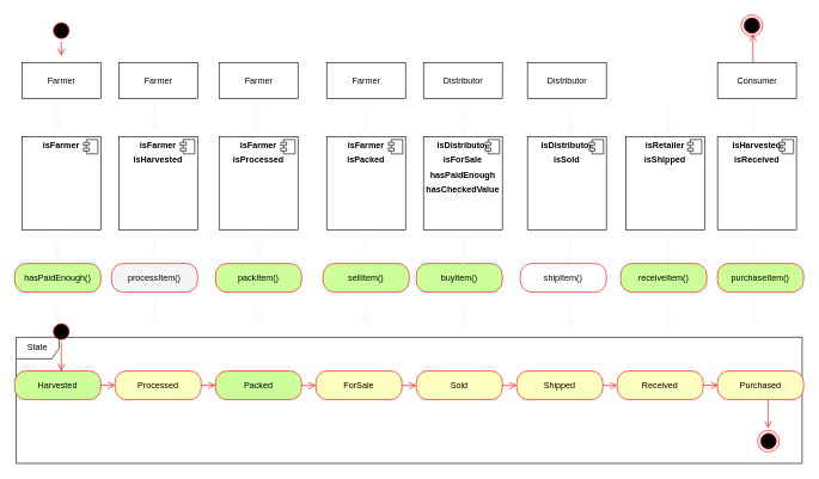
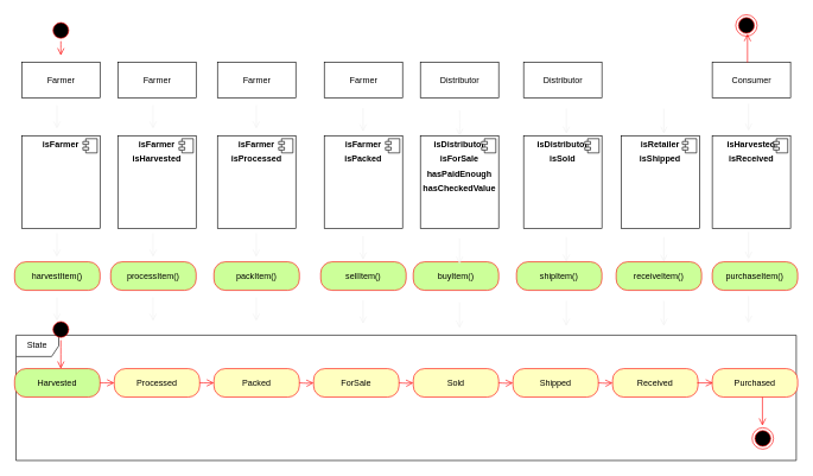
  <mxCell id="0" />
  <mxCell id="1" parent="0" />
  <mxCell id="2" value="State" style="shape=umlFrame;whiteSpace=wrap;html=1;" parent="1" vertex="1"><mxGeometry x="22" y="470" width="1096" height="176" as="geometry" /></mxCell>
  <mxCell id="3" value="Harvested" style="rounded=1;whiteSpace=wrap;html=1;arcSize=40;fontColor=#000000;fillColor=#ccff99;strokeColor=#ff0000;" parent="1" vertex="1"><mxGeometry y="517" width="120" height="40" as="geometry" x="20" /></mxCell>
  <mxCell id="4" value="" style="edgeStyle=orthogonalEdgeStyle;html=1;verticalAlign=bottom;endArrow=open;endSize=8;strokeColor=#ff0000;" parent="1" source="3" edge="1"><mxGeometry relative="1" as="geometry"><mxPoint x="160" y="537" as="targetPoint" /><mxPoint x="140" y="537" as="sourcePoint" /></mxGeometry></mxCell>
  <mxCell id="5" value="Processed" style="rounded=1;whiteSpace=wrap;html=1;arcSize=40;fontColor=#000000;fillColor=#ffffc0;strokeColor=#ff0000;" parent="1" vertex="1"><mxGeometry x="160" y="517" width="120" height="40" as="geometry" /></mxCell>
  <mxCell id="6" value="" style="edgeStyle=orthogonalEdgeStyle;html=1;verticalAlign=bottom;endArrow=open;endSize=8;strokeColor=#ff0000;" parent="1" source="5" edge="1"><mxGeometry relative="1" as="geometry"><mxPoint x="300" y="537" as="targetPoint" /><mxPoint x="280" y="537" as="sourcePoint" /></mxGeometry></mxCell>
- <mxCell id="7" value="Packed" style="rounded=1;whiteSpace=wrap;html=1;arcSize=40;fontColor=#000000;fillColor=#ccff99;strokeColor=#ff0000;" parent="1" vertex="1"><mxGeometry x="300" y="517" width="120" height="40" as="geometry" /></mxCell>
+ <mxCell id="7" value="Packed" style="rounded=1;whiteSpace=wrap;html=1;arcSize=40;fontColor=#000000;fillColor=#ffffc0;strokeColor=#ff0000;" parent="1" vertex="1"><mxGeometry x="300" y="517" width="120" height="40" as="geometry" /></mxCell>
  <mxCell id="8" value="" style="edgeStyle=orthogonalEdgeStyle;html=1;verticalAlign=bottom;endArrow=open;endSize=8;strokeColor=#ff0000;" parent="1" edge="1"><mxGeometry relative="1" as="geometry"><mxPoint x="440" y="537" as="targetPoint" /><mxPoint x="420" y="537" as="sourcePoint" /></mxGeometry></mxCell>
  <mxCell id="9" value="ForSale" style="rounded=1;whiteSpace=wrap;html=1;arcSize=40;fontColor=#000000;fillColor=#ffffc0;strokeColor=#ff0000;" parent="1" vertex="1"><mxGeometry x="440" y="517" width="120" height="40" as="geometry" /></mxCell>
  <mxCell id="10" value="" style="edgeStyle=orthogonalEdgeStyle;html=1;verticalAlign=bottom;endArrow=open;endSize=8;strokeColor=#ff0000;" parent="1" edge="1"><mxGeometry relative="1" as="geometry"><mxPoint x="580" y="537" as="targetPoint" /><mxPoint x="560" y="537" as="sourcePoint" /></mxGeometry></mxCell>
  <mxCell id="11" value="Sold" style="rounded=1;whiteSpace=wrap;html=1;arcSize=40;fontColor=#000000;fillColor=#ffffc0;strokeColor=#ff0000;" parent="1" vertex="1"><mxGeometry x="580" y="517" width="120" height="40" as="geometry" /></mxCell>
  <mxCell id="12" value="" style="edgeStyle=orthogonalEdgeStyle;html=1;verticalAlign=bottom;endArrow=open;endSize=8;strokeColor=#ff0000;" parent="1" edge="1"><mxGeometry relative="1" as="geometry"><mxPoint x="720" y="537" as="targetPoint" /><mxPoint x="700" y="537" as="sourcePoint" /></mxGeometry></mxCell>
  <mxCell id="13" value="Shipped" style="rounded=1;whiteSpace=wrap;html=1;arcSize=40;fontColor=#000000;fillColor=#ffffc0;strokeColor=#ff0000;" parent="1" vertex="1"><mxGeometry x="720" y="517" width="120" height="40" as="geometry" /></mxCell>
  <mxCell id="14" value="" style="edgeStyle=orthogonalEdgeStyle;html=1;verticalAlign=bottom;endArrow=open;endSize=8;strokeColor=#ff0000;" parent="1" edge="1"><mxGeometry relative="1" as="geometry"><mxPoint x="860" y="537" as="targetPoint" /><mxPoint x="840" y="537" as="sourcePoint" /></mxGeometry></mxCell>
  <mxCell id="15" value="Purchased" style="rounded=1;whiteSpace=wrap;html=1;arcSize=40;fontColor=#000000;fillColor=#ffffc0;strokeColor=#ff0000;" parent="1" vertex="1"><mxGeometry x="1000" y="517" width="120" height="40" as="geometry" /></mxCell>
  <mxCell id="16" value="" style="ellipse;html=1;shape=startState;fillColor=#000000;strokeColor=#ff0000;" parent="1" vertex="1"><mxGeometry x="70" y="447" width="30" height="30" as="geometry" /></mxCell>
  <mxCell id="17" value="" style="edgeStyle=orthogonalEdgeStyle;html=1;verticalAlign=bottom;endArrow=open;endSize=8;strokeColor=#ff0000;" parent="1" source="16" edge="1"><mxGeometry relative="1" as="geometry"><mxPoint x="85" y="517" as="targetPoint" /></mxGeometry></mxCell>
  <mxCell id="18" value="" style="ellipse;html=1;shape=endState;fillColor=#000000;strokeColor=#ff0000;" parent="1" vertex="1"><mxGeometry x="1056" y="600" width="30" height="30" as="geometry" /></mxCell>
  <mxCell id="19" value="" style="edgeStyle=orthogonalEdgeStyle;html=1;verticalAlign=bottom;endArrow=open;endSize=8;strokeColor=#ff0000;" parent="1" edge="1"><mxGeometry relative="1" as="geometry"><mxPoint x="1070.5" y="597" as="targetPoint" /><mxPoint x="1070.5" y="557" as="sourcePoint" /></mxGeometry></mxCell>
  <mxCell id="20" value="Farmer" style="html=1;" parent="1" vertex="1"><mxGeometry x="30" y="87" width="110" height="50" as="geometry" /></mxCell>
  <mxCell id="21" value="Farmer" style="html=1;" parent="1" vertex="1"><mxGeometry x="165" y="87" width="110" height="50" as="geometry" /></mxCell>
  <mxCell id="22" value="Farmer" style="html=1;" parent="1" vertex="1"><mxGeometry x="305" y="87" width="110" height="50" as="geometry" /></mxCell>
  <mxCell id="23" value="Farmer" style="html=1;" parent="1" vertex="1"><mxGeometry x="455" y="87" width="110" height="50" as="geometry" /></mxCell>
  <mxCell id="24" value="Distributor" style="html=1;" parent="1" vertex="1"><mxGeometry x="590" y="87" width="110" height="50" as="geometry" /></mxCell>
  <mxCell id="25" value="Distributor" style="html=1;" parent="1" vertex="1"><mxGeometry x="735" y="87" width="110" height="50" as="geometry" /></mxCell>
  <mxCell id="26" value="Consumer" style="html=1;" parent="1" vertex="1"><mxGeometry x="1000" y="87" width="110" height="50" as="geometry" /></mxCell>
  <mxCell id="27" value="" style="ellipse;html=1;shape=startState;fillColor=#000000;strokeColor=#ff0000;" parent="1" vertex="1"><mxGeometry x="70" y="27" width="30" height="30" as="geometry" /></mxCell>
  <mxCell id="28" value="" style="edgeStyle=orthogonalEdgeStyle;html=1;verticalAlign=bottom;endArrow=open;endSize=8;strokeColor=#ff0000;" parent="1" source="27" edge="1"><mxGeometry relative="1" as="geometry"><mxPoint x="85" y="77" as="targetPoint" /></mxGeometry></mxCell>
  <mxCell id="29" value="" style="ellipse;html=1;shape=endState;fillColor=#000000;strokeColor=#ff0000;" parent="1" vertex="1"><mxGeometry x="1033" y="20" width="30" height="30" as="geometry" /></mxCell>
  <mxCell id="30" value="" style="edgeStyle=orthogonalEdgeStyle;html=1;verticalAlign=bottom;endArrow=open;endSize=8;strokeColor=#ff0000;" parent="1" edge="1"><mxGeometry relative="1" as="geometry"><mxPoint x="1049.5" y="47" as="targetPoint" /><mxPoint x="1049.5" y="87" as="sourcePoint" /></mxGeometry></mxCell>
  <mxCell id="31" value="&lt;p style=&quot;margin: 0px ; margin-top: 6px ; text-align: center&quot;&gt;&lt;b&gt;isFarmer&lt;/b&gt;&lt;/p&gt;&lt;p style=&quot;margin: 0px ; margin-top: 6px ; text-align: center&quot;&gt;&lt;b&gt;&lt;br&gt;&lt;/b&gt;&lt;/p&gt;" style="align=left;overflow=fill;html=1;dropTarget=0;" parent="1" vertex="1"><mxGeometry x="30" y="190" width="110" height="130" as="geometry" /></mxCell>
  <mxCell id="32" value="" style="shape=component;jettyWidth=8;jettyHeight=4;" parent="31" vertex="1"><mxGeometry x="1" width="20" height="20" relative="1" as="geometry"><mxPoint x="-24" y="4" as="offset" /></mxGeometry></mxCell>
- <mxCell id="33" value="hasPaidEnough()" style="rounded=1;whiteSpace=wrap;html=1;arcSize=40;fontColor=#000000;fillColor=#CCFF99;strokeColor=#ff0000;" parent="1" vertex="1"><mxGeometry y="367" width="120" height="40" as="geometry" x="20" /></mxCell>
- <mxCell id="34" value="processItem()" style="rounded=1;whiteSpace=wrap;html=1;arcSize=40;fontColor=#000000;fillColor=#f5f5f5;strokeColor=#ff0000;" parent="1" vertex="1"><mxGeometry x="155" y="367" width="120" height="40" as="geometry" /></mxCell>
+ <mxCell id="33" value="harvestItem()" style="rounded=1;whiteSpace=wrap;html=1;arcSize=40;fontColor=#000000;fillColor=#CCFF99;strokeColor=#ff0000;" parent="1" vertex="1"><mxGeometry y="367" width="120" height="40" as="geometry" x="20" /></mxCell>
+ <mxCell id="34" value="processItem()" style="rounded=1;whiteSpace=wrap;html=1;arcSize=40;fontColor=#000000;fillColor=#CCFF99;strokeColor=#ff0000;" parent="1" vertex="1"><mxGeometry x="155" y="367" width="120" height="40" as="geometry" /></mxCell>
  <mxCell id="35" value="packItem()" style="rounded=1;whiteSpace=wrap;html=1;arcSize=40;fontColor=#000000;fillColor=#CCFF99;strokeColor=#ff0000;" parent="1" vertex="1"><mxGeometry x="300" y="367" width="120" height="40" as="geometry" /></mxCell>
  <mxCell id="36" value="sellItem()" style="rounded=1;whiteSpace=wrap;html=1;arcSize=40;fontColor=#000000;fillColor=#CCFF99;strokeColor=#ff0000;" parent="1" vertex="1"><mxGeometry x="450" y="367" width="120" height="40" as="geometry" /></mxCell>
  <mxCell id="37" value="buyItem()" style="rounded=1;whiteSpace=wrap;html=1;arcSize=40;fontColor=#000000;fillColor=#CCFF99;strokeColor=#ff0000;" parent="1" vertex="1"><mxGeometry x="580" y="367" width="120" height="40" as="geometry" /></mxCell>
- <mxCell id="38" value="shipItem()" style="rounded=1;whiteSpace=wrap;html=1;arcSize=40;fontColor=#000000;fillColor=#ffffff;strokeColor=#ff0000;" parent="1" vertex="1"><mxGeometry x="725" y="367" width="120" height="40" as="geometry" /></mxCell>
+ <mxCell id="38" value="shipItem()" style="rounded=1;whiteSpace=wrap;html=1;arcSize=40;fontColor=#000000;fillColor=#CCFF99;strokeColor=#ff0000;" parent="1" vertex="1"><mxGeometry x="725" y="367" width="120" height="40" as="geometry" /></mxCell>
  <mxCell id="39" value="receiveItem()" style="rounded=1;whiteSpace=wrap;html=1;arcSize=40;fontColor=#000000;fillColor=#CCFF99;strokeColor=#ff0000;" parent="1" vertex="1"><mxGeometry x="865" y="367" width="120" height="40" as="geometry" /></mxCell>
  <mxCell id="40" value="&lt;p style=&quot;margin: 0px ; margin-top: 6px ; text-align: center&quot;&gt;&lt;b&gt;isFarmer&lt;/b&gt;&lt;/p&gt;&lt;p style=&quot;margin: 0px ; margin-top: 6px ; text-align: center&quot;&gt;&lt;b&gt;isHarvested&lt;/b&gt;&lt;br&gt;&lt;/p&gt;" style="align=left;overflow=fill;html=1;dropTarget=0;" parent="1" vertex="1"><mxGeometry x="165" y="190" width="110" height="130" as="geometry" /></mxCell>
  <mxCell id="41" value="" style="shape=component;jettyWidth=8;jettyHeight=4;" parent="40" vertex="1"><mxGeometry x="1" width="20" height="20" relative="1" as="geometry"><mxPoint x="-24" y="4" as="offset" /></mxGeometry></mxCell>
  <mxCell id="42" value="&lt;p style=&quot;margin: 0px ; margin-top: 6px ; text-align: center&quot;&gt;&lt;b&gt;isFarmer&lt;/b&gt;&lt;/p&gt;&lt;p style=&quot;margin: 0px ; margin-top: 6px ; text-align: center&quot;&gt;&lt;b&gt;isProcessed&lt;/b&gt;&lt;br&gt;&lt;/p&gt;" style="align=left;overflow=fill;html=1;dropTarget=0;" parent="1" vertex="1"><mxGeometry x="305" y="190" width="110" height="130" as="geometry" /></mxCell>
  <mxCell id="43" value="" style="shape=component;jettyWidth=8;jettyHeight=4;" parent="42" vertex="1"><mxGeometry x="1" width="20" height="20" relative="1" as="geometry"><mxPoint x="-24" y="4" as="offset" /></mxGeometry></mxCell>
  <mxCell id="44" value="&lt;p style=&quot;margin: 0px ; margin-top: 6px ; text-align: center&quot;&gt;&lt;b&gt;isFarmer&lt;/b&gt;&lt;/p&gt;&lt;p style=&quot;margin: 0px ; margin-top: 6px ; text-align: center&quot;&gt;&lt;b&gt;isPacked&lt;/b&gt;&lt;/p&gt;&lt;p style=&quot;margin: 0px ; margin-top: 6px ; text-align: center&quot;&gt;&lt;b&gt;&lt;br&gt;&lt;/b&gt;&lt;/p&gt;" style="align=left;overflow=fill;html=1;dropTarget=0;" parent="1" vertex="1"><mxGeometry x="455" y="190" width="110" height="130" as="geometry" /></mxCell>
  <mxCell id="45" value="" style="shape=component;jettyWidth=8;jettyHeight=4;" parent="44" vertex="1"><mxGeometry x="1" width="20" height="20" relative="1" as="geometry"><mxPoint x="-24" y="4" as="offset" /></mxGeometry></mxCell>
  <mxCell id="46" value="&lt;p style=&quot;margin: 0px ; margin-top: 6px ; text-align: center&quot;&gt;&lt;b&gt;isDistributor&lt;/b&gt;&lt;/p&gt;&lt;p style=&quot;margin: 0px ; margin-top: 6px ; text-align: center&quot;&gt;&lt;b&gt;isForSale&lt;/b&gt;&lt;/p&gt;&lt;p style=&quot;margin: 0px ; margin-top: 6px ; text-align: center&quot;&gt;&lt;b&gt;hasPaidEnough&lt;/b&gt;&lt;/p&gt;&lt;p style=&quot;margin: 0px ; margin-top: 6px ; text-align: center&quot;&gt;&lt;b&gt;hasCheckedValue&lt;/b&gt;&lt;/p&gt;" style="align=left;overflow=fill;html=1;dropTarget=0;" parent="1" vertex="1"><mxGeometry x="590" y="190" width="110" height="130" as="geometry" /></mxCell>
  <mxCell id="47" value="" style="shape=component;jettyWidth=8;jettyHeight=4;" parent="46" vertex="1"><mxGeometry x="1" width="20" height="20" relative="1" as="geometry"><mxPoint x="-24" y="4" as="offset" /></mxGeometry></mxCell>
  <mxCell id="48" value="&lt;p style=&quot;margin: 0px ; margin-top: 6px ; text-align: center&quot;&gt;&lt;b&gt;isDistributor&lt;/b&gt;&lt;/p&gt;&lt;p style=&quot;margin: 0px ; margin-top: 6px ; text-align: center&quot;&gt;&lt;b&gt;isSold&lt;/b&gt;&lt;/p&gt;" style="align=left;overflow=fill;html=1;dropTarget=0;" parent="1" vertex="1"><mxGeometry x="735" y="190" width="110" height="130" as="geometry" /></mxCell>
  <mxCell id="49" value="" style="shape=component;jettyWidth=8;jettyHeight=4;" parent="48" vertex="1"><mxGeometry x="1" width="20" height="20" relative="1" as="geometry"><mxPoint x="-24" y="4" as="offset" /></mxGeometry></mxCell>
  <mxCell id="50" value="&lt;p style=&quot;margin: 0px ; margin-top: 6px ; text-align: center&quot;&gt;&lt;b&gt;isHarvested&lt;/b&gt;&lt;/p&gt;&lt;p style=&quot;margin: 0px ; margin-top: 6px ; text-align: center&quot;&gt;&lt;b&gt;isReceived&lt;/b&gt;&lt;/p&gt;" style="align=left;overflow=fill;html=1;dropTarget=0;" parent="1" vertex="1"><mxGeometry x="1000" y="190" width="110" height="130" as="geometry" /></mxCell>
  <mxCell id="51" value="" style="shape=component;jettyWidth=8;jettyHeight=4;" parent="50" vertex="1"><mxGeometry x="1" width="20" height="20" relative="1" as="geometry"><mxPoint x="-24" y="4" as="offset" /></mxGeometry></mxCell>
  <mxCell id="52" value="" style="edgeStyle=orthogonalEdgeStyle;html=1;verticalAlign=bottom;endArrow=open;endSize=8;strokeColor=#F0F0F0;" parent="1" edge="1"><mxGeometry relative="1" as="geometry"><mxPoint x="79.5" y="180" as="targetPoint" /><mxPoint x="79.5" y="147" as="sourcePoint" /></mxGeometry></mxCell>
  <mxCell id="53" value="" style="edgeStyle=orthogonalEdgeStyle;html=1;verticalAlign=bottom;endArrow=open;endSize=8;strokeColor=#F0F0F0;" parent="1" edge="1"><mxGeometry relative="1" as="geometry"><mxPoint x="214.5" y="180" as="targetPoint" /><mxPoint x="214.5" y="147" as="sourcePoint" /></mxGeometry></mxCell>
  <mxCell id="54" value="" style="edgeStyle=orthogonalEdgeStyle;html=1;verticalAlign=bottom;endArrow=open;endSize=8;strokeColor=#F0F0F0;" parent="1" edge="1"><mxGeometry relative="1" as="geometry"><mxPoint x="359.5" y="180" as="targetPoint" /><mxPoint x="359.5" y="147" as="sourcePoint" /></mxGeometry></mxCell>
  <mxCell id="55" value="" style="edgeStyle=orthogonalEdgeStyle;html=1;verticalAlign=bottom;endArrow=open;endSize=8;strokeColor=#F0F0F0;" parent="1" edge="1"><mxGeometry relative="1" as="geometry"><mxPoint x="509.5" y="184" as="targetPoint" /><mxPoint x="509.5" y="151" as="sourcePoint" /></mxGeometry></mxCell>
  <mxCell id="56" value="" style="edgeStyle=orthogonalEdgeStyle;html=1;verticalAlign=bottom;endArrow=open;endSize=8;strokeColor=#F0F0F0;entryX=0.5;entryY=0;entryDx=0;entryDy=0;" parent="1" target="46" edge="1"><mxGeometry relative="1" as="geometry"><mxPoint x="519.5" y="194" as="targetPoint" /><mxPoint x="645" y="154" as="sourcePoint" /></mxGeometry></mxCell>
  <mxCell id="57" value="" style="edgeStyle=orthogonalEdgeStyle;html=1;verticalAlign=bottom;endArrow=open;endSize=8;strokeColor=#F0F0F0;" parent="1" edge="1"><mxGeometry relative="1" as="geometry"><mxPoint x="795" y="187" as="targetPoint" /><mxPoint x="795" y="152" as="sourcePoint" /></mxGeometry></mxCell>
  <mxCell id="58" value="" style="edgeStyle=orthogonalEdgeStyle;html=1;verticalAlign=bottom;endArrow=open;endSize=8;strokeColor=#F0F0F0;" parent="1" edge="1"><mxGeometry relative="1" as="geometry"><mxPoint x="1051" y="183" as="targetPoint" /><mxPoint x="1051" y="145" as="sourcePoint" /></mxGeometry></mxCell>
  <mxCell id="59" value="Received" style="rounded=1;whiteSpace=wrap;html=1;arcSize=40;fontColor=#000000;fillColor=#ffffc0;strokeColor=#ff0000;" parent="1" vertex="1"><mxGeometry x="860" y="517" width="120" height="40" as="geometry" /></mxCell>
  <mxCell id="60" value="" style="edgeStyle=orthogonalEdgeStyle;html=1;verticalAlign=bottom;endArrow=open;endSize=8;strokeColor=#ff0000;" parent="1" edge="1"><mxGeometry relative="1" as="geometry"><mxPoint x="1001" y="537" as="targetPoint" /><mxPoint x="979" y="537" as="sourcePoint" /></mxGeometry></mxCell>
  <mxCell id="61" value="purchaseItem()" style="rounded=1;whiteSpace=wrap;html=1;arcSize=40;fontColor=#000000;fillColor=#CCFF99;strokeColor=#ff0000;" parent="1" vertex="1"><mxGeometry x="1000" y="367" width="120" height="40" as="geometry" /></mxCell>
  <mxCell id="62" value="&lt;p style=&quot;margin: 0px ; margin-top: 6px ; text-align: center&quot;&gt;&lt;b&gt;isRetailer&lt;/b&gt;&lt;/p&gt;&lt;p style=&quot;margin: 0px ; margin-top: 6px ; text-align: center&quot;&gt;&lt;b&gt;isShipped&lt;/b&gt;&lt;/p&gt;&lt;p style=&quot;margin: 0px ; margin-top: 6px ; text-align: center&quot;&gt;&lt;b&gt;&lt;br&gt;&lt;/b&gt;&lt;/p&gt;" style="align=left;overflow=fill;html=1;dropTarget=0;" vertex="1" parent="1"><mxGeometry x="872" y="190" width="110" height="130" as="geometry" /></mxCell>
  <mxCell id="63" value="" style="shape=component;jettyWidth=8;jettyHeight=4;" vertex="1" parent="62"><mxGeometry x="1" width="20" height="20" relative="1" as="geometry"><mxPoint x="-24" y="4" as="offset" /></mxGeometry></mxCell>
  <mxCell id="64" value="" style="edgeStyle=orthogonalEdgeStyle;html=1;verticalAlign=bottom;endArrow=open;endSize=8;strokeColor=#F0F0F0;" edge="1" parent="1"><mxGeometry relative="1" as="geometry"><mxPoint x="932" y="187" as="targetPoint" /><mxPoint x="932" y="152" as="sourcePoint" /></mxGeometry></mxCell>
  <mxCell id="65" value="" style="edgeStyle=orthogonalEdgeStyle;html=1;verticalAlign=bottom;endArrow=open;endSize=8;strokeColor=#F0F0F0;" edge="1" parent="1"><mxGeometry relative="1" as="geometry"><mxPoint x="79.5" y="360" as="targetPoint" /><mxPoint x="79.5" y="327" as="sourcePoint" /></mxGeometry></mxCell>
  <mxCell id="66" value="" style="edgeStyle=orthogonalEdgeStyle;html=1;verticalAlign=bottom;endArrow=open;endSize=8;strokeColor=#F0F0F0;" edge="1" parent="1"><mxGeometry relative="1" as="geometry"><mxPoint x="214.5" y="360" as="targetPoint" /><mxPoint x="214.5" y="327" as="sourcePoint" /></mxGeometry></mxCell>
  <mxCell id="67" value="" style="edgeStyle=orthogonalEdgeStyle;html=1;verticalAlign=bottom;endArrow=open;endSize=8;strokeColor=#F0F0F0;" edge="1" parent="1"><mxGeometry relative="1" as="geometry"><mxPoint x="359.5" y="360" as="targetPoint" /><mxPoint x="359.5" y="327" as="sourcePoint" /></mxGeometry></mxCell>
  <mxCell id="68" value="" style="edgeStyle=orthogonalEdgeStyle;html=1;verticalAlign=bottom;endArrow=open;endSize=8;strokeColor=#F0F0F0;" edge="1" parent="1"><mxGeometry relative="1" as="geometry"><mxPoint x="509.5" y="364" as="targetPoint" /><mxPoint x="509.5" y="331" as="sourcePoint" /></mxGeometry></mxCell>
  <mxCell id="69" value="" style="edgeStyle=orthogonalEdgeStyle;html=1;verticalAlign=bottom;endArrow=open;endSize=8;strokeColor=#F0F0F0;entryX=0.5;entryY=0;entryDx=0;entryDy=0;" edge="1" parent="1"><mxGeometry relative="1" as="geometry"><mxPoint x="645" y="370" as="targetPoint" /><mxPoint x="645" y="334" as="sourcePoint" /></mxGeometry></mxCell>
  <mxCell id="70" value="" style="edgeStyle=orthogonalEdgeStyle;html=1;verticalAlign=bottom;endArrow=open;endSize=8;strokeColor=#F0F0F0;" edge="1" parent="1"><mxGeometry relative="1" as="geometry"><mxPoint x="795" y="367" as="targetPoint" /><mxPoint x="795" y="332" as="sourcePoint" /></mxGeometry></mxCell>
  <mxCell id="71" value="" style="edgeStyle=orthogonalEdgeStyle;html=1;verticalAlign=bottom;endArrow=open;endSize=8;strokeColor=#F0F0F0;" edge="1" parent="1"><mxGeometry relative="1" as="geometry"><mxPoint x="1051" y="363" as="targetPoint" /><mxPoint x="1051" y="325" as="sourcePoint" /></mxGeometry></mxCell>
  <mxCell id="72" value="" style="edgeStyle=orthogonalEdgeStyle;html=1;verticalAlign=bottom;endArrow=open;endSize=8;strokeColor=#F0F0F0;" edge="1" parent="1"><mxGeometry relative="1" as="geometry"><mxPoint x="932" y="367" as="targetPoint" /><mxPoint x="932" y="332" as="sourcePoint" /></mxGeometry></mxCell>
  <mxCell id="73" value="" style="edgeStyle=orthogonalEdgeStyle;html=1;verticalAlign=bottom;endArrow=open;endSize=8;strokeColor=#F0F0F0;" edge="1" parent="1"><mxGeometry relative="1" as="geometry"><mxPoint x="79.5" y="450" as="targetPoint" /><mxPoint x="79.5" y="417" as="sourcePoint" /></mxGeometry></mxCell>
  <mxCell id="74" value="" style="edgeStyle=orthogonalEdgeStyle;html=1;verticalAlign=bottom;endArrow=open;endSize=8;strokeColor=#F0F0F0;" edge="1" parent="1"><mxGeometry relative="1" as="geometry"><mxPoint x="214.5" y="450" as="targetPoint" /><mxPoint x="214.5" y="417" as="sourcePoint" /></mxGeometry></mxCell>
  <mxCell id="75" value="" style="edgeStyle=orthogonalEdgeStyle;html=1;verticalAlign=bottom;endArrow=open;endSize=8;strokeColor=#F0F0F0;" edge="1" parent="1"><mxGeometry relative="1" as="geometry"><mxPoint x="359.5" y="450" as="targetPoint" /><mxPoint x="359.5" y="417" as="sourcePoint" /></mxGeometry></mxCell>
  <mxCell id="76" value="" style="edgeStyle=orthogonalEdgeStyle;html=1;verticalAlign=bottom;endArrow=open;endSize=8;strokeColor=#F0F0F0;" edge="1" parent="1"><mxGeometry relative="1" as="geometry"><mxPoint x="509.5" y="454" as="targetPoint" /><mxPoint x="509.5" y="421" as="sourcePoint" /></mxGeometry></mxCell>
  <mxCell id="77" value="" style="edgeStyle=orthogonalEdgeStyle;html=1;verticalAlign=bottom;endArrow=open;endSize=8;strokeColor=#F0F0F0;entryX=0.5;entryY=0;entryDx=0;entryDy=0;" edge="1" parent="1"><mxGeometry relative="1" as="geometry"><mxPoint x="645" y="460" as="targetPoint" /><mxPoint x="645" y="424" as="sourcePoint" /></mxGeometry></mxCell>
  <mxCell id="78" value="" style="edgeStyle=orthogonalEdgeStyle;html=1;verticalAlign=bottom;endArrow=open;endSize=8;strokeColor=#F0F0F0;" edge="1" parent="1"><mxGeometry relative="1" as="geometry"><mxPoint x="795" y="457" as="targetPoint" /><mxPoint x="795" y="422" as="sourcePoint" /></mxGeometry></mxCell>
  <mxCell id="79" value="" style="edgeStyle=orthogonalEdgeStyle;html=1;verticalAlign=bottom;endArrow=open;endSize=8;strokeColor=#F0F0F0;" edge="1" parent="1"><mxGeometry relative="1" as="geometry"><mxPoint x="1051" y="453" as="targetPoint" /><mxPoint x="1051" y="415" as="sourcePoint" /></mxGeometry></mxCell>
  <mxCell id="80" value="" style="edgeStyle=orthogonalEdgeStyle;html=1;verticalAlign=bottom;endArrow=open;endSize=8;strokeColor=#F0F0F0;" edge="1" parent="1"><mxGeometry relative="1" as="geometry"><mxPoint x="932" y="457" as="targetPoint" /><mxPoint x="932" y="422" as="sourcePoint" /></mxGeometry></mxCell>
